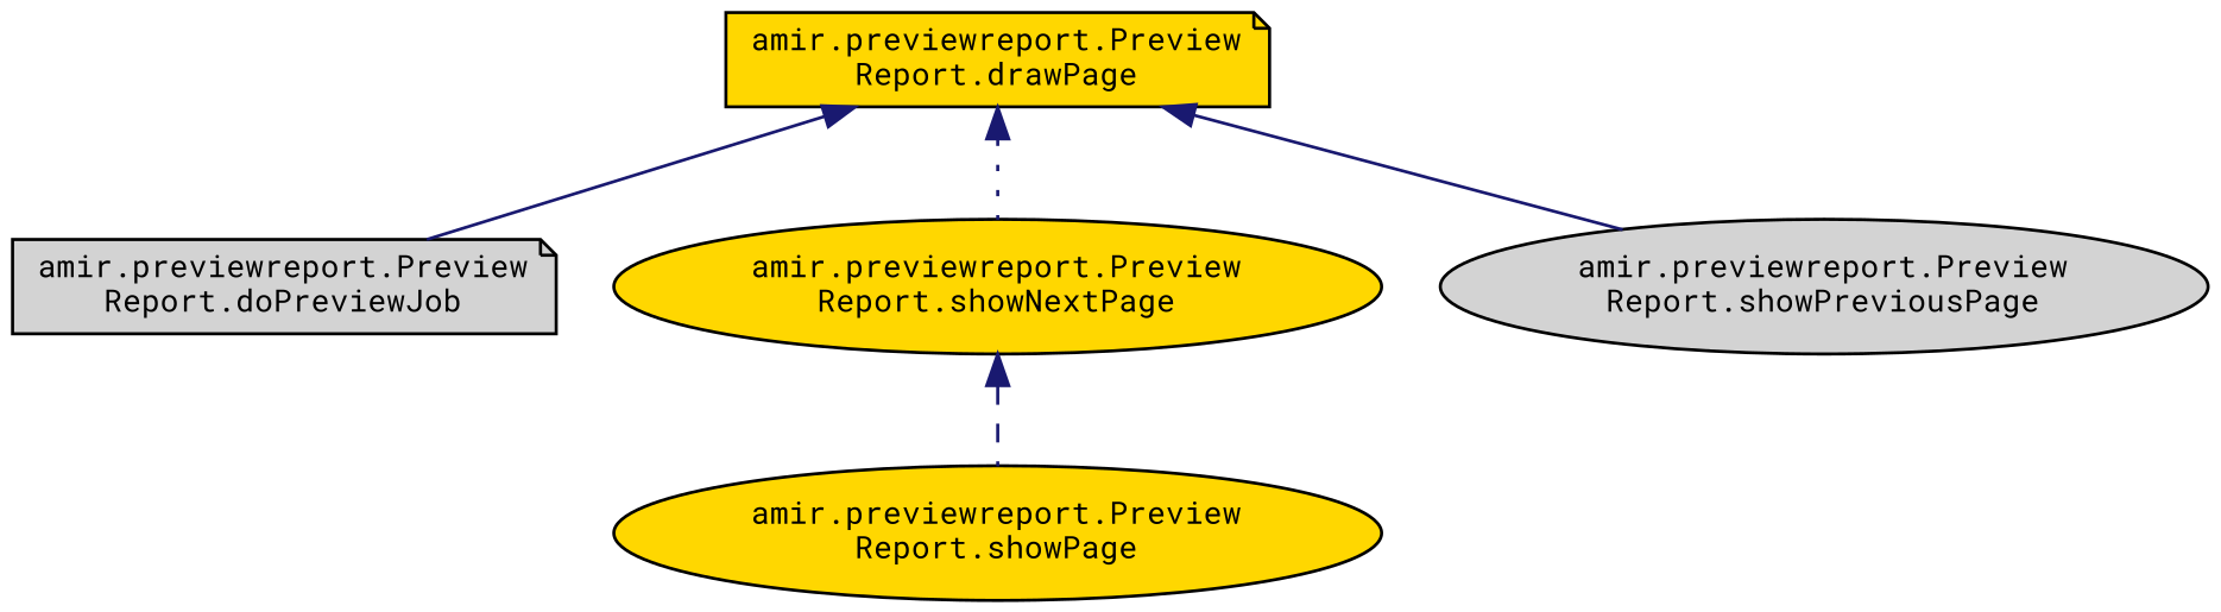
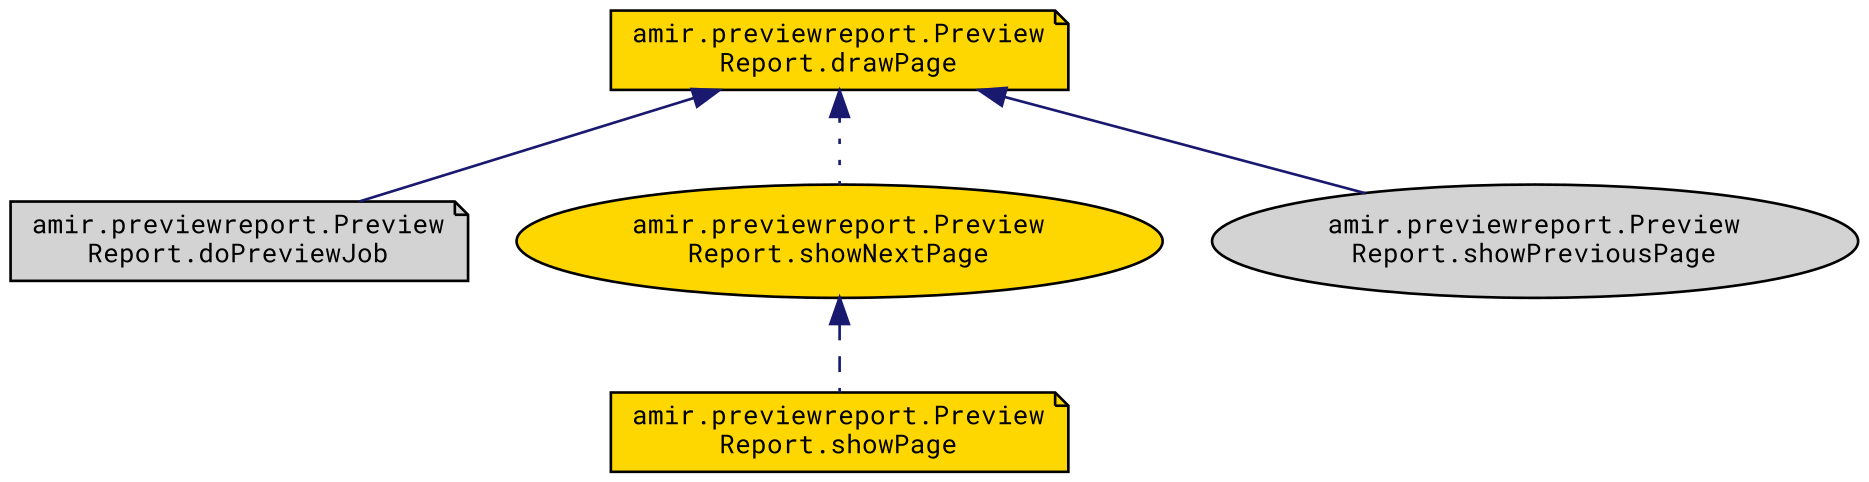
  digraph {
    fontname="Roboto Mono"
    rankdir=TB
    node [color=black fillcolor=gold fontname="Roboto Mono" fontsize=10 shape=ellipse style=filled]
    edge [color=midnightblue dir=back fontname="Roboto Mono" fontsize=10 labelfontname="FreeSans.ttf" labelfontsize=10 style=solid]
    n1 [fontcolor=black height=0.2 label="amir.previewreport.Preview\lReport.drawPage" shape=note width=0.4]
    n2 [fillcolor=lightgrey height=0.2 label="amir.previewreport.Preview\lReport.doPreviewJob" shape=note width=0.4]
    n3 [height=0.2 label="amir.previewreport.Preview\lReport.showNextPage" width=0.4]
    n4 [fillcolor=lightgrey height=0.2 label="amir.previewreport.Preview\lReport.showPreviousPage" width=0.4]
-   n5 [height=0.2 label="amir.previewreport.Preview\lReport.showPage" width=0.4]
+   n5 [height=0.2 label="amir.previewreport.Preview\lReport.showPage" shape=note width=0.4]
    n1 -> n2
    n1 -> n3 [style=dotted]
    n1 -> n4
    n3 -> n5 [style=dashed]
  }
